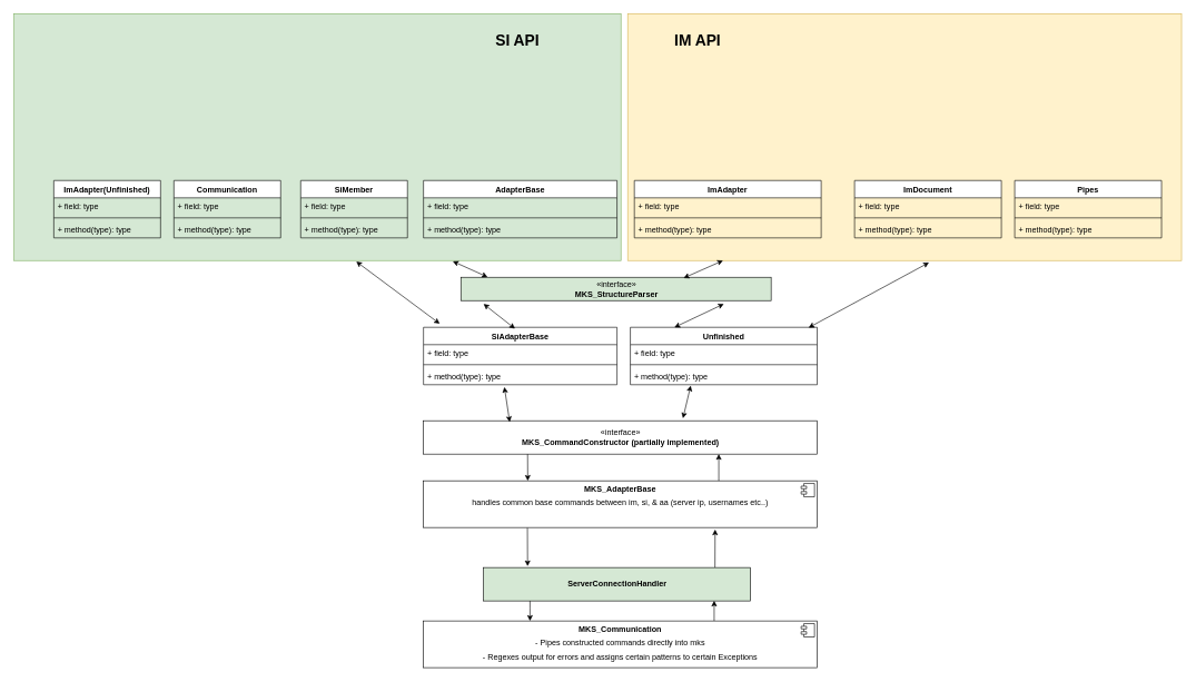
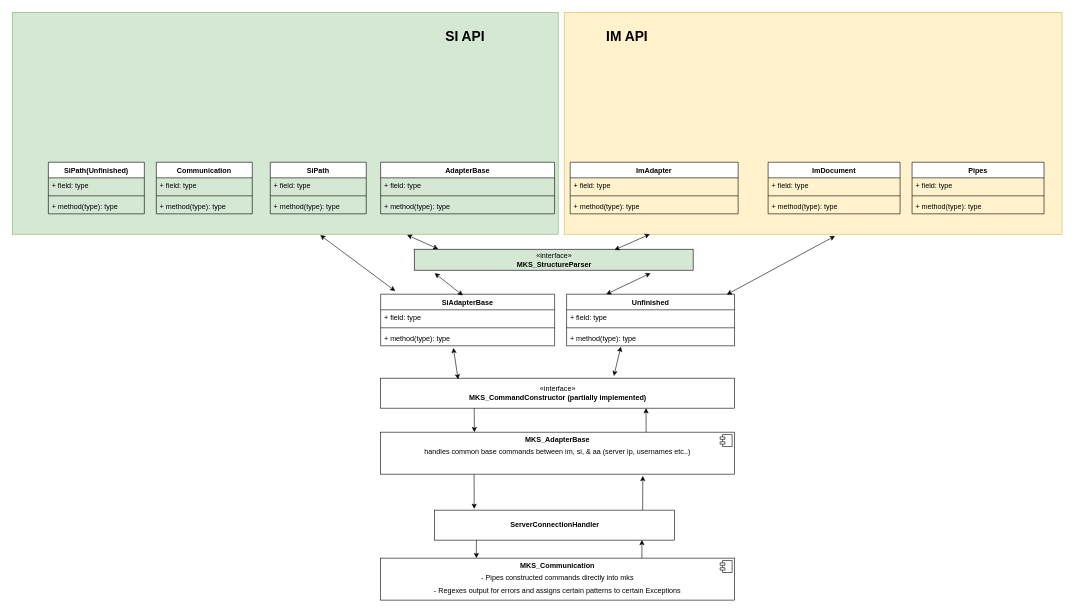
  <mxCell id="0" />
  <mxCell id="1" parent="0" />
  <mxCell id="2" value="" style="whiteSpace=wrap;html=1;align=center;fillColor=#fff2cc;strokeColor=#d6b656;" parent="1" vertex="1"><mxGeometry x="940" y="20" width="830" height="370" as="geometry" /></mxCell>
  <mxCell id="3" value="" style="whiteSpace=wrap;html=1;align=center;fillColor=#d5e8d4;strokeColor=#82b366;" parent="1" vertex="1"><mxGeometry x="20" y="20" width="910" height="370" as="geometry" /></mxCell>
  <mxCell id="4" style="edgeStyle=orthogonalEdgeStyle;rounded=0;orthogonalLoop=1;jettySize=auto;html=1;entryX=0.864;entryY=0.994;entryDx=0;entryDy=0;entryPerimeter=0;" parent="1" source="5" target="49" edge="1"><mxGeometry relative="1" as="geometry"><mxPoint x="1130" y="864" as="targetPoint" /><Array as="points"><mxPoint x="1070" y="910" /></Array></mxGeometry></mxCell>
  <mxCell id="5" value="&lt;p style=&quot;margin: 0px ; margin-top: 6px ; text-align: center&quot;&gt;&lt;b&gt;MKS_Communication&lt;/b&gt;&lt;/p&gt;&lt;p style=&quot;margin: 0px ; margin-top: 6px ; text-align: center&quot;&gt;- Pipes constructed commands directly into mks&lt;/p&gt;&lt;p style=&quot;margin: 0px ; margin-top: 6px ; text-align: center&quot;&gt;- Regexes output for errors and assigns certain patterns to certain Exceptions&lt;/p&gt;" style="align=left;overflow=fill;html=1;dropTarget=0;" parent="1" vertex="1"><mxGeometry x="634" y="930" width="590" height="70" as="geometry" /></mxCell>
  <mxCell id="6" value="" style="shape=component;jettyWidth=8;jettyHeight=4;" parent="5" vertex="1"><mxGeometry x="1" width="20" height="20" relative="1" as="geometry"><mxPoint x="-24" y="4" as="offset" /></mxGeometry></mxCell>
  <mxCell id="7" style="edgeStyle=orthogonalEdgeStyle;rounded=0;orthogonalLoop=1;jettySize=auto;html=1;exitX=0.174;exitY=0.96;exitDx=0;exitDy=0;exitPerimeter=0;" parent="1" source="49" target="5" edge="1"><mxGeometry relative="1" as="geometry"><Array as="points"><mxPoint x="794" y="910" /><mxPoint x="794" y="910" /></Array></mxGeometry></mxCell>
  <mxCell id="8" value="&lt;p style=&quot;margin: 0px ; margin-top: 6px ; text-align: center&quot;&gt;&lt;b&gt;MKS_AdapterBase&lt;/b&gt;&lt;/p&gt;&lt;p style=&quot;margin: 0px ; margin-top: 6px ; text-align: center&quot;&gt;handles common base commands between im, si, &amp;amp; aa (server ip, usernames etc..)&lt;/p&gt;" style="align=left;overflow=fill;html=1;dropTarget=0;" parent="1" vertex="1"><mxGeometry x="634" y="720" width="590" height="70" as="geometry" /></mxCell>
  <mxCell id="9" value="" style="shape=component;jettyWidth=8;jettyHeight=4;" parent="8" vertex="1"><mxGeometry x="1" width="20" height="20" relative="1" as="geometry"><mxPoint x="-24" y="4" as="offset" /></mxGeometry></mxCell>
  <mxCell id="10" value="«interface»&lt;br&gt;&lt;b&gt;MKS_CommandConstructor (partially implemented)&lt;/b&gt;" style="html=1;" parent="1" vertex="1"><mxGeometry x="634" y="630" width="590" height="50" as="geometry" /></mxCell>
  <mxCell id="11" value="SiAdapterBase" style="swimlane;fontStyle=1;align=center;verticalAlign=top;childLayout=stackLayout;horizontal=1;startSize=26;horizontalStack=0;resizeParent=1;resizeParentMax=0;resizeLast=0;collapsible=1;marginBottom=0;" parent="1" vertex="1"><mxGeometry x="634" y="490" width="290" height="86" as="geometry" /></mxCell>
  <mxCell id="12" value="+ field: type" style="text;strokeColor=none;fillColor=none;align=left;verticalAlign=top;spacingLeft=4;spacingRight=4;overflow=hidden;rotatable=0;points=[[0,0.5],[1,0.5]];portConstraint=eastwest;" parent="11" vertex="1"><mxGeometry y="26" width="290" height="26" as="geometry" /></mxCell>
  <mxCell id="13" value="" style="line;strokeWidth=1;fillColor=none;align=left;verticalAlign=middle;spacingTop=-1;spacingLeft=3;spacingRight=3;rotatable=0;labelPosition=right;points=[];portConstraint=eastwest;" parent="11" vertex="1"><mxGeometry y="52" width="290" height="8" as="geometry" /></mxCell>
  <mxCell id="14" value="+ method(type): type" style="text;strokeColor=none;fillColor=none;align=left;verticalAlign=top;spacingLeft=4;spacingRight=4;overflow=hidden;rotatable=0;points=[[0,0.5],[1,0.5]];portConstraint=eastwest;" parent="11" vertex="1"><mxGeometry y="60" width="290" height="26" as="geometry" /></mxCell>
  <mxCell id="15" value="Unfinished" style="swimlane;fontStyle=1;align=center;verticalAlign=top;childLayout=stackLayout;horizontal=1;startSize=26;horizontalStack=0;resizeParent=1;resizeParentMax=0;resizeLast=0;collapsible=1;marginBottom=0;" parent="1" vertex="1"><mxGeometry x="944" y="490" width="280" height="86" as="geometry" /></mxCell>
  <mxCell id="16" value="+ field: type" style="text;strokeColor=none;fillColor=none;align=left;verticalAlign=top;spacingLeft=4;spacingRight=4;overflow=hidden;rotatable=0;points=[[0,0.5],[1,0.5]];portConstraint=eastwest;" parent="15" vertex="1"><mxGeometry y="26" width="280" height="26" as="geometry" /></mxCell>
  <mxCell id="17" value="" style="line;strokeWidth=1;fillColor=none;align=left;verticalAlign=middle;spacingTop=-1;spacingLeft=3;spacingRight=3;rotatable=0;labelPosition=right;points=[];portConstraint=eastwest;" parent="15" vertex="1"><mxGeometry y="52" width="280" height="8" as="geometry" /></mxCell>
  <mxCell id="18" value="+ method(type): type" style="text;strokeColor=none;fillColor=none;align=left;verticalAlign=top;spacingLeft=4;spacingRight=4;overflow=hidden;rotatable=0;points=[[0,0.5],[1,0.5]];portConstraint=eastwest;" parent="15" vertex="1"><mxGeometry y="60" width="280" height="26" as="geometry" /></mxCell>
  <mxCell id="19" value="AdapterBase" style="swimlane;fontStyle=1;align=center;verticalAlign=top;childLayout=stackLayout;horizontal=1;startSize=26;horizontalStack=0;resizeParent=1;resizeParentMax=0;resizeLast=0;collapsible=1;marginBottom=0;" parent="1" vertex="1"><mxGeometry x="634" y="270" width="290" height="86" as="geometry" /></mxCell>
  <mxCell id="20" value="+ field: type" style="text;strokeColor=none;fillColor=none;align=left;verticalAlign=top;spacingLeft=4;spacingRight=4;overflow=hidden;rotatable=0;points=[[0,0.5],[1,0.5]];portConstraint=eastwest;" parent="19" vertex="1"><mxGeometry y="26" width="290" height="26" as="geometry" /></mxCell>
  <mxCell id="21" value="" style="line;strokeWidth=1;fillColor=none;align=left;verticalAlign=middle;spacingTop=-1;spacingLeft=3;spacingRight=3;rotatable=0;labelPosition=right;points=[];portConstraint=eastwest;" parent="19" vertex="1"><mxGeometry y="52" width="290" height="8" as="geometry" /></mxCell>
  <mxCell id="22" value="+ method(type): type" style="text;strokeColor=none;fillColor=none;align=left;verticalAlign=top;spacingLeft=4;spacingRight=4;overflow=hidden;rotatable=0;points=[[0,0.5],[1,0.5]];portConstraint=eastwest;" parent="19" vertex="1"><mxGeometry y="60" width="290" height="26" as="geometry" /></mxCell>
  <mxCell id="23" value="ImAdapter" style="swimlane;fontStyle=1;align=center;verticalAlign=top;childLayout=stackLayout;horizontal=1;startSize=26;horizontalStack=0;resizeParent=1;resizeParentMax=0;resizeLast=0;collapsible=1;marginBottom=0;" parent="1" vertex="1"><mxGeometry x="950" y="270" width="280" height="86" as="geometry" /></mxCell>
  <mxCell id="24" value="+ field: type" style="text;strokeColor=none;fillColor=none;align=left;verticalAlign=top;spacingLeft=4;spacingRight=4;overflow=hidden;rotatable=0;points=[[0,0.5],[1,0.5]];portConstraint=eastwest;" parent="23" vertex="1"><mxGeometry y="26" width="280" height="26" as="geometry" /></mxCell>
  <mxCell id="25" value="" style="line;strokeWidth=1;fillColor=none;align=left;verticalAlign=middle;spacingTop=-1;spacingLeft=3;spacingRight=3;rotatable=0;labelPosition=right;points=[];portConstraint=eastwest;" parent="23" vertex="1"><mxGeometry y="52" width="280" height="8" as="geometry" /></mxCell>
  <mxCell id="26" value="+ method(type): type" style="text;strokeColor=none;fillColor=none;align=left;verticalAlign=top;spacingLeft=4;spacingRight=4;overflow=hidden;rotatable=0;points=[[0,0.5],[1,0.5]];portConstraint=eastwest;" parent="23" vertex="1"><mxGeometry y="60" width="280" height="26" as="geometry" /></mxCell>
- <mxCell id="27" value="SiMember" style="swimlane;fontStyle=1;align=center;verticalAlign=top;childLayout=stackLayout;horizontal=1;startSize=26;horizontalStack=0;resizeParent=1;resizeParentMax=0;resizeLast=0;collapsible=1;marginBottom=0;" parent="1" vertex="1"><mxGeometry x="450" y="270" width="160" height="86" as="geometry" /></mxCell>
+ <mxCell id="27" value="SiPath" style="swimlane;fontStyle=1;align=center;verticalAlign=top;childLayout=stackLayout;horizontal=1;startSize=26;horizontalStack=0;resizeParent=1;resizeParentMax=0;resizeLast=0;collapsible=1;marginBottom=0;" parent="1" vertex="1"><mxGeometry x="450" y="270" width="160" height="86" as="geometry" /></mxCell>
  <mxCell id="28" value="+ field: type" style="text;strokeColor=none;fillColor=none;align=left;verticalAlign=top;spacingLeft=4;spacingRight=4;overflow=hidden;rotatable=0;points=[[0,0.5],[1,0.5]];portConstraint=eastwest;" parent="27" vertex="1"><mxGeometry y="26" width="160" height="26" as="geometry" /></mxCell>
  <mxCell id="29" value="" style="line;strokeWidth=1;fillColor=none;align=left;verticalAlign=middle;spacingTop=-1;spacingLeft=3;spacingRight=3;rotatable=0;labelPosition=right;points=[];portConstraint=eastwest;" parent="27" vertex="1"><mxGeometry y="52" width="160" height="8" as="geometry" /></mxCell>
  <mxCell id="30" value="+ method(type): type" style="text;strokeColor=none;fillColor=none;align=left;verticalAlign=top;spacingLeft=4;spacingRight=4;overflow=hidden;rotatable=0;points=[[0,0.5],[1,0.5]];portConstraint=eastwest;" parent="27" vertex="1"><mxGeometry y="60" width="160" height="26" as="geometry" /></mxCell>
  <mxCell id="31" value="Communication" style="swimlane;fontStyle=1;align=center;verticalAlign=top;childLayout=stackLayout;horizontal=1;startSize=26;horizontalStack=0;resizeParent=1;resizeParentMax=0;resizeLast=0;collapsible=1;marginBottom=0;" parent="1" vertex="1"><mxGeometry x="260" y="270" width="160" height="86" as="geometry" /></mxCell>
  <mxCell id="32" value="+ field: type" style="text;strokeColor=none;fillColor=none;align=left;verticalAlign=top;spacingLeft=4;spacingRight=4;overflow=hidden;rotatable=0;points=[[0,0.5],[1,0.5]];portConstraint=eastwest;" parent="31" vertex="1"><mxGeometry y="26" width="160" height="26" as="geometry" /></mxCell>
  <mxCell id="33" value="" style="line;strokeWidth=1;fillColor=none;align=left;verticalAlign=middle;spacingTop=-1;spacingLeft=3;spacingRight=3;rotatable=0;labelPosition=right;points=[];portConstraint=eastwest;" parent="31" vertex="1"><mxGeometry y="52" width="160" height="8" as="geometry" /></mxCell>
  <mxCell id="34" value="+ method(type): type" style="text;strokeColor=none;fillColor=none;align=left;verticalAlign=top;spacingLeft=4;spacingRight=4;overflow=hidden;rotatable=0;points=[[0,0.5],[1,0.5]];portConstraint=eastwest;" parent="31" vertex="1"><mxGeometry y="60" width="160" height="26" as="geometry" /></mxCell>
- <mxCell id="35" value="ImAdapter(Unfinished)" style="swimlane;fontStyle=1;align=center;verticalAlign=top;childLayout=stackLayout;horizontal=1;startSize=26;horizontalStack=0;resizeParent=1;resizeParentMax=0;resizeLast=0;collapsible=1;marginBottom=0;" parent="1" vertex="1"><mxGeometry x="80" y="270" width="160" height="86" as="geometry" /></mxCell>
+ <mxCell id="35" value="SiPath(Unfinished)" style="swimlane;fontStyle=1;align=center;verticalAlign=top;childLayout=stackLayout;horizontal=1;startSize=26;horizontalStack=0;resizeParent=1;resizeParentMax=0;resizeLast=0;collapsible=1;marginBottom=0;" parent="1" vertex="1"><mxGeometry x="80" y="270" width="160" height="86" as="geometry" /></mxCell>
  <mxCell id="36" value="+ field: type" style="text;strokeColor=none;fillColor=none;align=left;verticalAlign=top;spacingLeft=4;spacingRight=4;overflow=hidden;rotatable=0;points=[[0,0.5],[1,0.5]];portConstraint=eastwest;" parent="35" vertex="1"><mxGeometry y="26" width="160" height="26" as="geometry" /></mxCell>
  <mxCell id="37" value="" style="line;strokeWidth=1;fillColor=none;align=left;verticalAlign=middle;spacingTop=-1;spacingLeft=3;spacingRight=3;rotatable=0;labelPosition=right;points=[];portConstraint=eastwest;" parent="35" vertex="1"><mxGeometry y="52" width="160" height="8" as="geometry" /></mxCell>
  <mxCell id="38" value="+ method(type): type" style="text;strokeColor=none;fillColor=none;align=left;verticalAlign=top;spacingLeft=4;spacingRight=4;overflow=hidden;rotatable=0;points=[[0,0.5],[1,0.5]];portConstraint=eastwest;" parent="35" vertex="1"><mxGeometry y="60" width="160" height="26" as="geometry" /></mxCell>
  <mxCell id="39" value="SI API" style="text;html=1;strokeColor=none;fillColor=none;align=center;verticalAlign=middle;whiteSpace=wrap;rounded=0;fontSize=23;fontStyle=1" parent="1" vertex="1"><mxGeometry x="675" y="40" width="200" height="40" as="geometry" /></mxCell>
  <mxCell id="40" value="IM API" style="text;html=1;strokeColor=none;fillColor=none;align=center;verticalAlign=middle;whiteSpace=wrap;rounded=0;fontSize=23;fontStyle=1" parent="1" vertex="1"><mxGeometry x="945" y="40" width="200" height="40" as="geometry" /></mxCell>
  <mxCell id="41" value="ImDocument&#10;" style="swimlane;fontStyle=1;align=center;verticalAlign=top;childLayout=stackLayout;horizontal=1;startSize=26;horizontalStack=0;resizeParent=1;resizeParentMax=0;resizeLast=0;collapsible=1;marginBottom=0;" parent="1" vertex="1"><mxGeometry x="1280" y="270" width="220" height="86" as="geometry" /></mxCell>
  <mxCell id="42" value="+ field: type" style="text;strokeColor=none;fillColor=none;align=left;verticalAlign=top;spacingLeft=4;spacingRight=4;overflow=hidden;rotatable=0;points=[[0,0.5],[1,0.5]];portConstraint=eastwest;" parent="41" vertex="1"><mxGeometry y="26" width="220" height="26" as="geometry" /></mxCell>
  <mxCell id="43" value="" style="line;strokeWidth=1;fillColor=none;align=left;verticalAlign=middle;spacingTop=-1;spacingLeft=3;spacingRight=3;rotatable=0;labelPosition=right;points=[];portConstraint=eastwest;" parent="41" vertex="1"><mxGeometry y="52" width="220" height="8" as="geometry" /></mxCell>
  <mxCell id="44" value="+ method(type): type" style="text;strokeColor=none;fillColor=none;align=left;verticalAlign=top;spacingLeft=4;spacingRight=4;overflow=hidden;rotatable=0;points=[[0,0.5],[1,0.5]];portConstraint=eastwest;" parent="41" vertex="1"><mxGeometry y="60" width="220" height="26" as="geometry" /></mxCell>
  <mxCell id="45" value="Pipes" style="swimlane;fontStyle=1;align=center;verticalAlign=top;childLayout=stackLayout;horizontal=1;startSize=26;horizontalStack=0;resizeParent=1;resizeParentMax=0;resizeLast=0;collapsible=1;marginBottom=0;" parent="1" vertex="1"><mxGeometry x="1520" y="270" width="220" height="86" as="geometry" /></mxCell>
  <mxCell id="46" value="+ field: type" style="text;strokeColor=none;fillColor=none;align=left;verticalAlign=top;spacingLeft=4;spacingRight=4;overflow=hidden;rotatable=0;points=[[0,0.5],[1,0.5]];portConstraint=eastwest;" parent="45" vertex="1"><mxGeometry y="26" width="220" height="26" as="geometry" /></mxCell>
  <mxCell id="47" value="" style="line;strokeWidth=1;fillColor=none;align=left;verticalAlign=middle;spacingTop=-1;spacingLeft=3;spacingRight=3;rotatable=0;labelPosition=right;points=[];portConstraint=eastwest;" parent="45" vertex="1"><mxGeometry y="52" width="220" height="8" as="geometry" /></mxCell>
  <mxCell id="48" value="+ method(type): type" style="text;strokeColor=none;fillColor=none;align=left;verticalAlign=top;spacingLeft=4;spacingRight=4;overflow=hidden;rotatable=0;points=[[0,0.5],[1,0.5]];portConstraint=eastwest;" parent="45" vertex="1"><mxGeometry y="60" width="220" height="26" as="geometry" /></mxCell>
- <mxCell id="49" value="&lt;b&gt;ServerConnectionHandler&lt;/b&gt;" style="html=1;fillColor=#d5e8d4;" parent="1" vertex="1"><mxGeometry x="724" y="850" width="400" height="50" as="geometry" /></mxCell>
+ <mxCell id="49" value="&lt;b&gt;ServerConnectionHandler&lt;/b&gt;" style="html=1;" parent="1" vertex="1"><mxGeometry x="724" y="850" width="400" height="50" as="geometry" /></mxCell>
  <mxCell id="50" value="«interface»&lt;br style=&quot;font-size: 12px&quot;&gt;&lt;b&gt;MKS_StructureParser&lt;/b&gt;" style="html=1;fontSize=12;fillColor=#d5e8d4;" parent="1" vertex="1"><mxGeometry x="690" y="415" width="465" height="35" as="geometry" /></mxCell>
  <mxCell id="51" value="" style="endArrow=classic;html=1;fontSize=12;exitX=0.264;exitY=1.008;exitDx=0;exitDy=0;exitPerimeter=0;" parent="1" source="8" edge="1"><mxGeometry width="50" height="50" relative="1" as="geometry"><mxPoint x="940" y="730" as="sourcePoint" /><mxPoint x="790" y="848" as="targetPoint" /></mxGeometry></mxCell>
  <mxCell id="52" value="" style="endArrow=classic;html=1;fontSize=12;exitX=0.867;exitY=-0.003;exitDx=0;exitDy=0;exitPerimeter=0;" parent="1" source="49" edge="1"><mxGeometry width="50" height="50" relative="1" as="geometry"><mxPoint x="799.76" y="800.56" as="sourcePoint" /><mxPoint x="1071" y="793" as="targetPoint" /></mxGeometry></mxCell>
  <mxCell id="53" value="" style="endArrow=classic;html=1;fontSize=12;exitX=0.264;exitY=1.008;exitDx=0;exitDy=0;exitPerimeter=0;" parent="1" edge="1"><mxGeometry width="50" height="50" relative="1" as="geometry"><mxPoint x="790" y="680" as="sourcePoint" /><mxPoint x="790.24" y="720" as="targetPoint" /></mxGeometry></mxCell>
  <mxCell id="54" value="" style="endArrow=classic;html=1;fontSize=12;exitX=0.75;exitY=0;exitDx=0;exitDy=0;entryX=0.75;entryY=1;entryDx=0;entryDy=0;" parent="1" source="8" target="10" edge="1"><mxGeometry width="50" height="50" relative="1" as="geometry"><mxPoint x="940" y="730" as="sourcePoint" /><mxPoint x="1010" y="690" as="targetPoint" /></mxGeometry></mxCell>
  <mxCell id="55" value="" style="endArrow=classic;startArrow=classic;html=1;fontSize=12;entryX=0.418;entryY=1.135;entryDx=0;entryDy=0;entryPerimeter=0;exitX=0.219;exitY=0.039;exitDx=0;exitDy=0;exitPerimeter=0;" parent="1" source="10" target="14" edge="1"><mxGeometry width="50" height="50" relative="1" as="geometry"><mxPoint x="755" y="628" as="sourcePoint" /><mxPoint x="980" y="580" as="targetPoint" /></mxGeometry></mxCell>
  <mxCell id="56" value="" style="endArrow=classic;startArrow=classic;html=1;fontSize=12;entryX=0.323;entryY=1.056;entryDx=0;entryDy=0;entryPerimeter=0;exitX=0.659;exitY=-0.072;exitDx=0;exitDy=0;exitPerimeter=0;" parent="1" source="10" target="18" edge="1"><mxGeometry width="50" height="50" relative="1" as="geometry"><mxPoint x="773.21" y="641.95" as="sourcePoint" /><mxPoint x="765.22" y="589.51" as="targetPoint" /></mxGeometry></mxCell>
  <mxCell id="57" value="" style="endArrow=classic;startArrow=classic;html=1;fontSize=12;entryX=0.418;entryY=1.135;entryDx=0;entryDy=0;entryPerimeter=0;exitX=0.473;exitY=0.024;exitDx=0;exitDy=0;exitPerimeter=0;" parent="1" source="11" edge="1"><mxGeometry width="50" height="50" relative="1" as="geometry"><mxPoint x="731.99" y="507.44" as="sourcePoint" /><mxPoint x="724" y="455" as="targetPoint" /></mxGeometry></mxCell>
  <mxCell id="58" value="" style="endArrow=classic;startArrow=classic;html=1;fontSize=12;exitX=0.236;exitY=0;exitDx=0;exitDy=0;exitPerimeter=0;" parent="1" source="15" edge="1"><mxGeometry width="50" height="50" relative="1" as="geometry"><mxPoint x="1010" y="480" as="sourcePoint" /><mxPoint x="1084" y="455" as="targetPoint" /></mxGeometry></mxCell>
  <mxCell id="59" value="" style="endArrow=classic;startArrow=classic;html=1;fontSize=12;entryX=0.723;entryY=1.003;entryDx=0;entryDy=0;entryPerimeter=0;exitX=0.086;exitY=-0.011;exitDx=0;exitDy=0;exitPerimeter=0;" parent="1" source="50" target="3" edge="1"><mxGeometry width="50" height="50" relative="1" as="geometry"><mxPoint x="727.52" y="495.958" as="sourcePoint" /><mxPoint x="734" y="465" as="targetPoint" /></mxGeometry></mxCell>
  <mxCell id="60" value="" style="endArrow=classic;startArrow=classic;html=1;fontSize=12;exitX=0.718;exitY=0.032;exitDx=0;exitDy=0;exitPerimeter=0;entryX=0.172;entryY=1;entryDx=0;entryDy=0;entryPerimeter=0;" parent="1" source="50" target="2" edge="1"><mxGeometry width="50" height="50" relative="1" as="geometry"><mxPoint x="1020.08" y="500" as="sourcePoint" /><mxPoint x="1011.085" y="465.16" as="targetPoint" /></mxGeometry></mxCell>
  <mxCell id="61" value="" style="endArrow=classic;startArrow=classic;html=1;fontSize=12;exitX=0.084;exitY=-0.062;exitDx=0;exitDy=0;exitPerimeter=0;entryX=0.564;entryY=1.004;entryDx=0;entryDy=0;entryPerimeter=0;" parent="1" source="11" target="3" edge="1"><mxGeometry width="50" height="50" relative="1" as="geometry"><mxPoint x="700" y="450" as="sourcePoint" /><mxPoint x="750" y="400" as="targetPoint" /></mxGeometry></mxCell>
  <mxCell id="62" value="" style="endArrow=classic;startArrow=classic;html=1;fontSize=12;entryX=0.544;entryY=1.008;entryDx=0;entryDy=0;entryPerimeter=0;exitX=0.954;exitY=0.006;exitDx=0;exitDy=0;exitPerimeter=0;" parent="1" source="15" target="2" edge="1"><mxGeometry width="50" height="50" relative="1" as="geometry"><mxPoint x="1030" y="450" as="sourcePoint" /><mxPoint x="1080" y="400" as="targetPoint" /></mxGeometry></mxCell>
